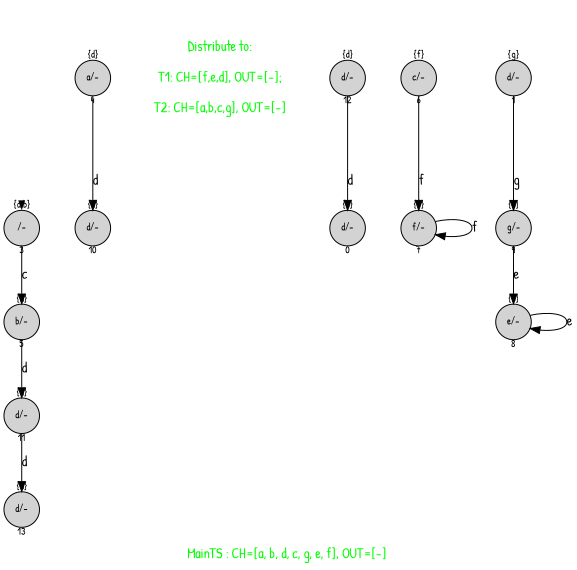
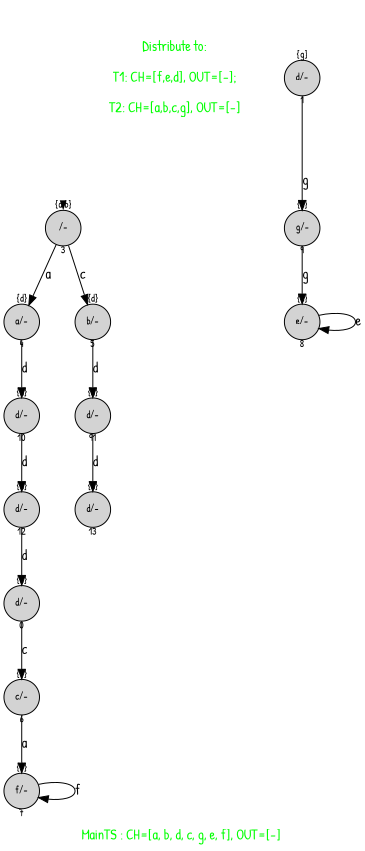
  digraph {
    fontcolor=green
    fontname="Patrick Hand"
    fontsize=14
    label="\nMainTS : CH=[a, b, d, c, g, e, f], OUT=[-] "
    nodesep=0.5
    rankdir=TB
    ranksep=0.6
    node [fixedsize=true fontname="Patrick Hand" fontsize=10 shape=circle style=filled]
    edge [fontname="Patrick Hand"]
    init [shape=point style=invis]
    n2 [label="{a,b}\n\n/-\n\n3"]
    n3 [label="{d}\n\na/-\n\n4"]
    n4 [label="{d}\n\nb/-\n\n5"]
    n5 [fixedsize=false fontcolor=green fontsize=14 label="Distribute to:\n\nT1: CH=[f,e,d], OUT=[-];\n\nT2: CH=[a,b,c,g], OUT=[-]" peripheries=0 shape=square style=""]
    n6 [label="{d}\n\nd/-\n\n10"]
-   n7 [label="{d}\n\nd/-\n\n11"]
+   n7 [label="{d}\n\nd/-\n\n91"]
    n8 [label="{c}\n\nd/-\n\n0"]
    n9 [label="{f}\n\nc/-\n\n6"]
    n10 [label="{f}\n\nf/-\n\n7"]
    n11 [label="{g}\n\nd/-\n\n1"]
    n12 [label="{e}\n\ng/-\n\n9"]
    n13 [label="{e}\n\ne/-\n\n8"]
    n14 [label="{d}\n\nd/-\n\n12"]
    n15 [label="{d}\n\nd/-\n\n13"]
    init -> n2 [penwidth=0]
+   n2 -> n3 [label=a]
    n2 -> n4 [label=c]
    n3 -> n6 [label=d]
    n4 -> n7 [label=d]
+   n6 -> n14 [label=d]
    n7 -> n15 [label=d]
-   n9 -> n10 [label=f]
+   n8 -> n9 [label=c]
+   n9 -> n10 [label=a]
    n10 -> n10 [label=f]
    n11 -> n12 [label=g]
-   n12 -> n13 [label=e]
+   n12 -> n13 [label=g]
    n13 -> n13 [label=e]
    n14 -> n8 [label=d]
  }
